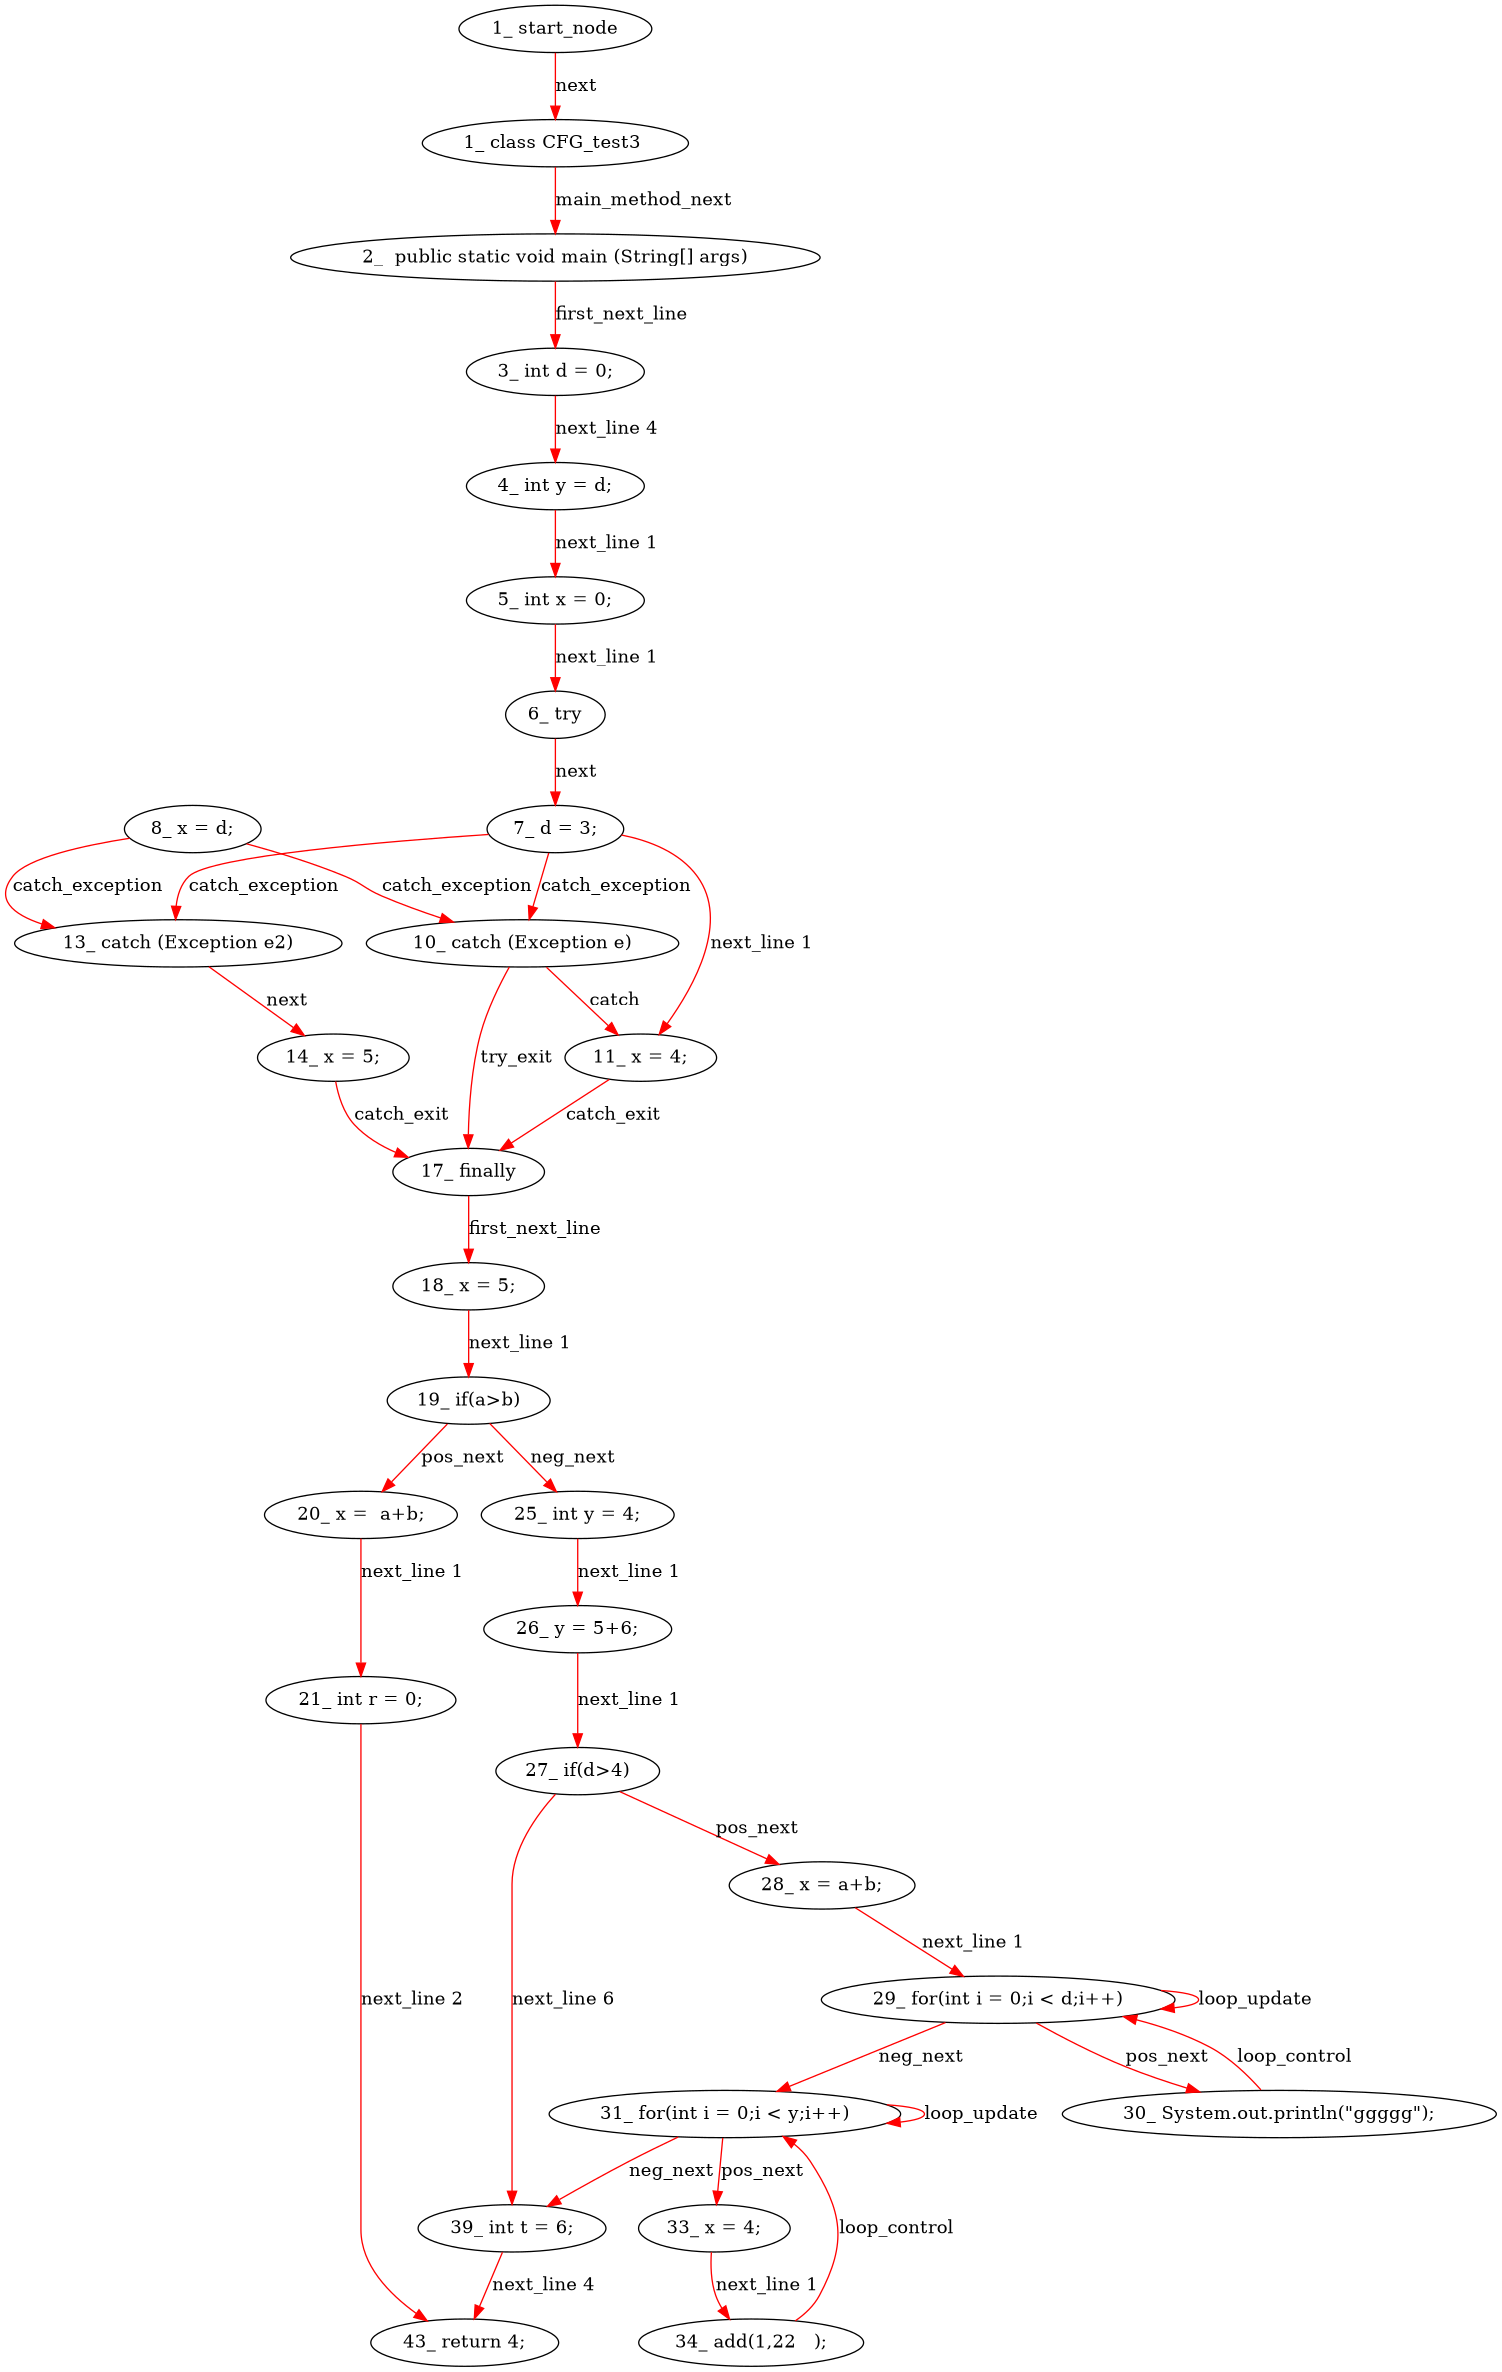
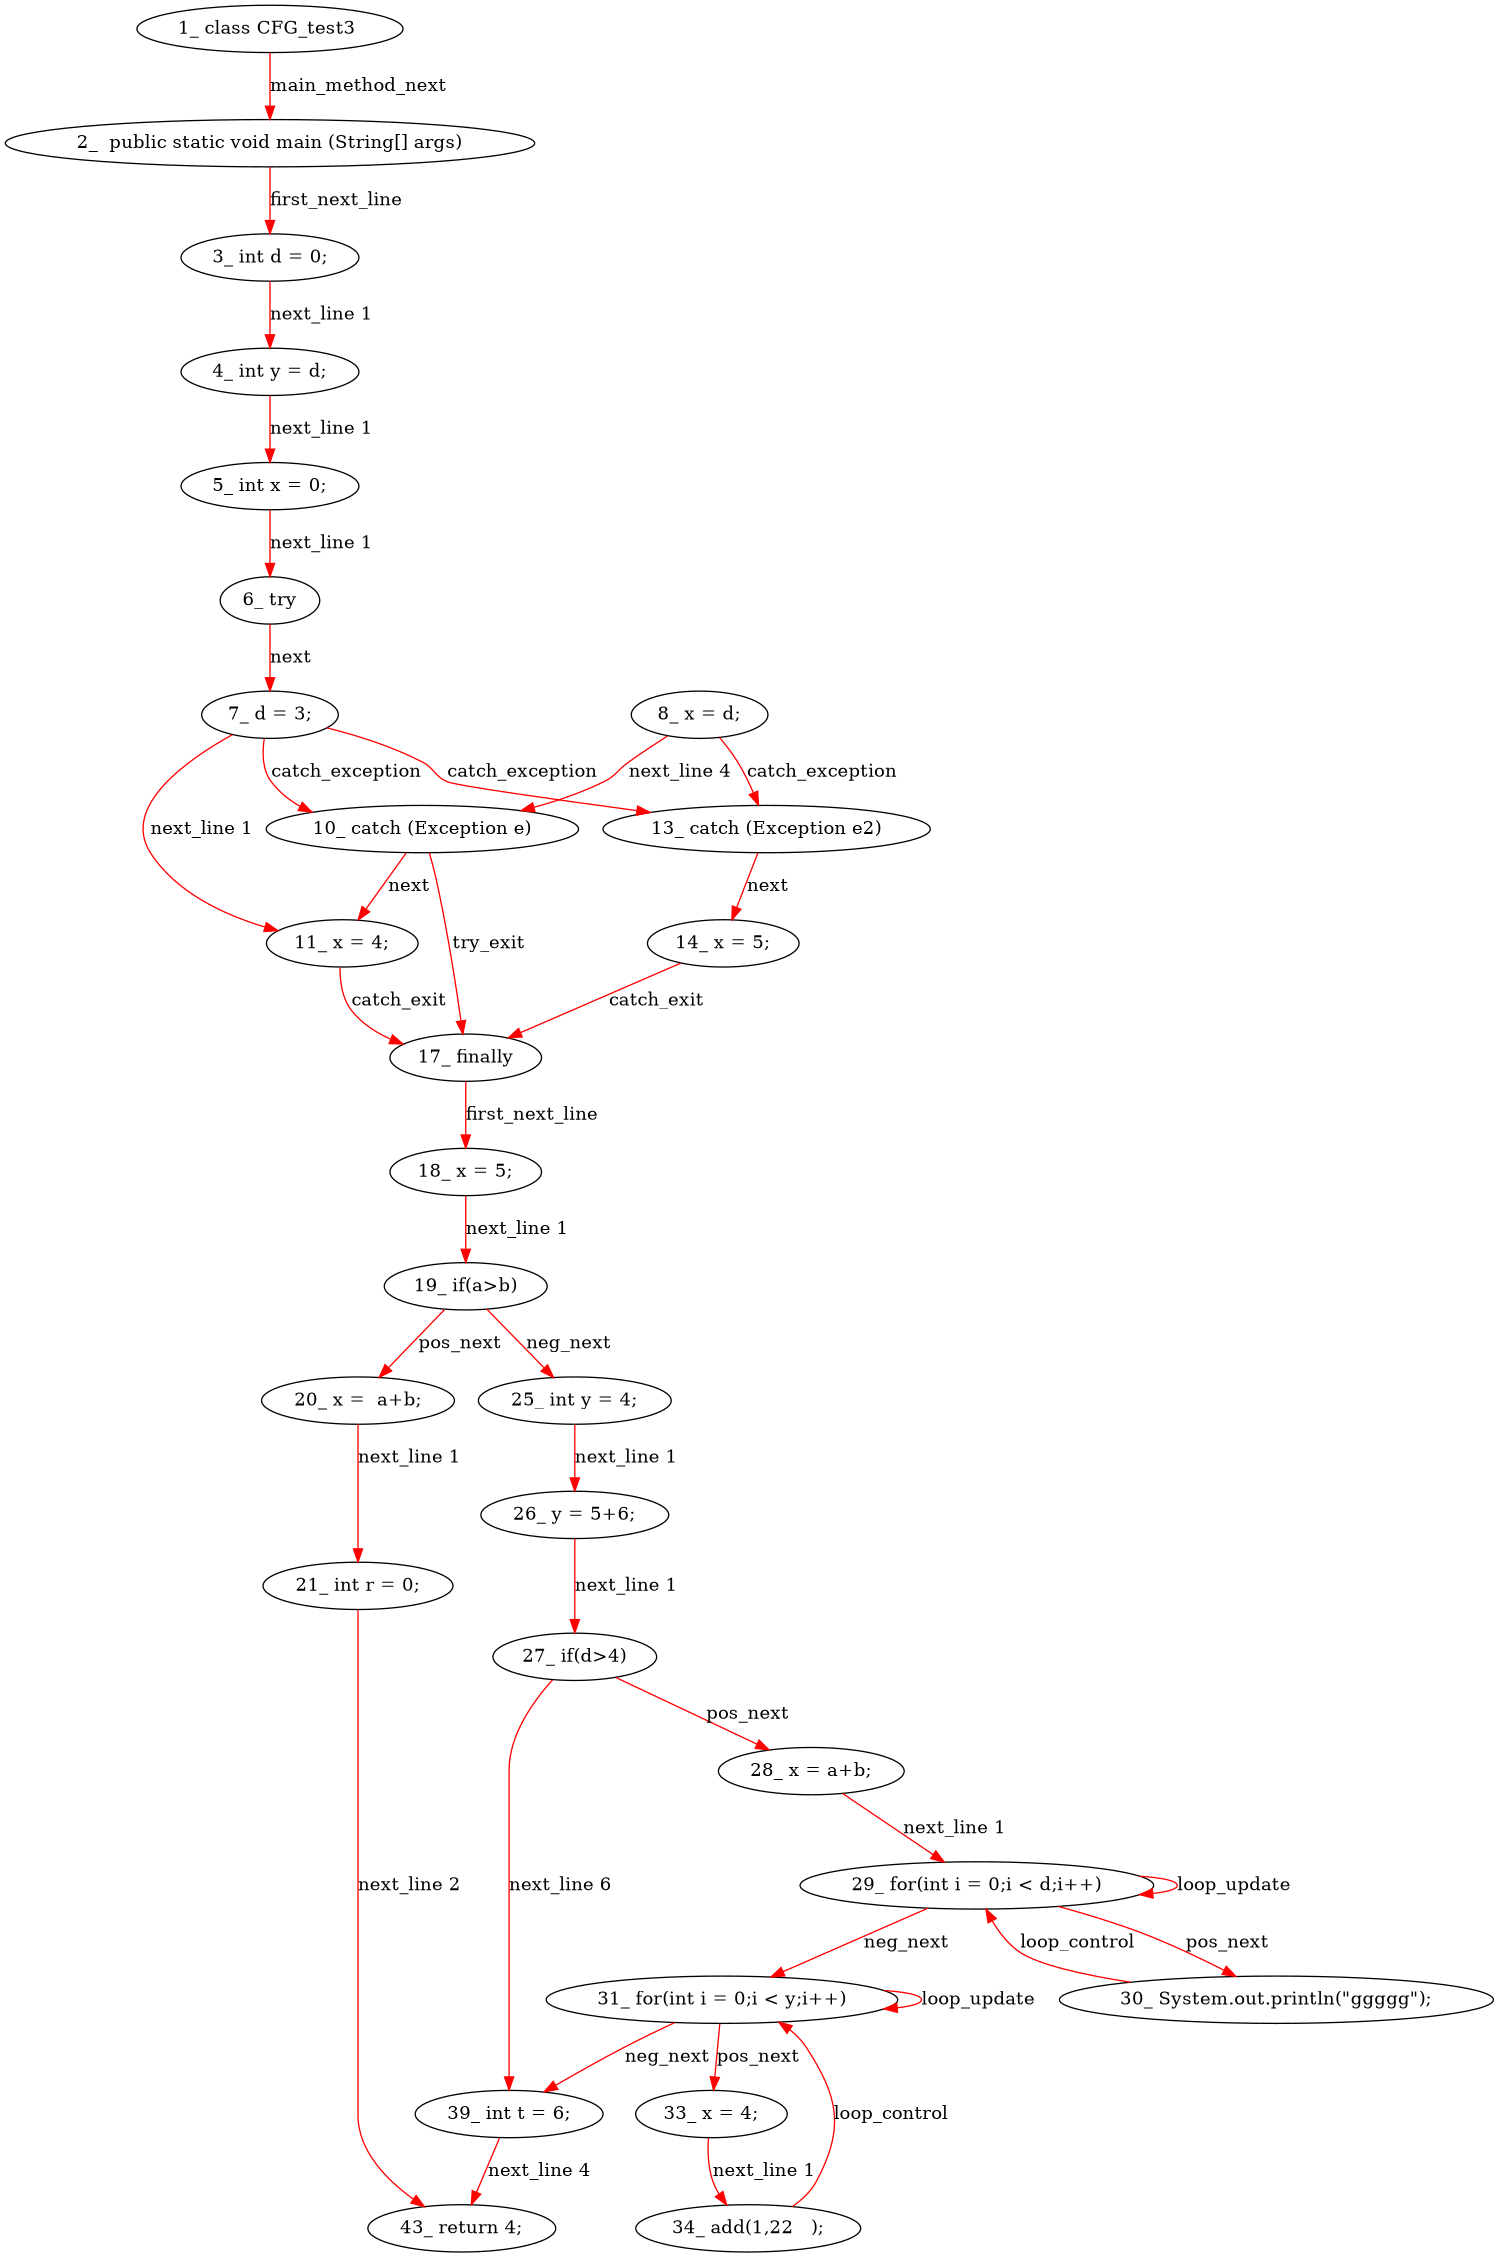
  digraph {
    node [type_label=expression_statement]
    edge [color=red controlflow_type="next_line 1" edge_type=CFG_edge]
    n1 [label="1_\ class\ CFG_test3\ " type_label=class_declaration]
    n2 [label="2_\ \ public\ static\ void\ main\ \(String\[\]\ args\)" type_label=method_declaration]
    n3 [label="3_\ int\ d\ =\ 0;"]
    n4 [label="4_\ int\ y\ =\ d;"]
    n5 [label="5_\ int\ x\ =\ 0;"]
    n6 [label="6_\ try" type_label=try]
    n7 [label="7_\ d\ =\ 3;"]
    n8 [label="10_\ catch\ \(Exception\ e\)" type_label=catch]
    n9 [label="13_\ catch\ \(Exception\ e2\)" type_label=catch]
    n10 [label="11_\ x\ =\ 4;"]
    n11 [label="8_\ x\ =\ d;"]
    n12 [label="17_\ finally" type_label=finally]
    n13 [label="14_\ x\ =\ 5;"]
    n14 [label="18_\ x\ =\ 5;"]
    n15 [label="19_\ if\(a>b\)" type_label=if]
    n16 [label="20_\ x\ =\ \ a\+b;"]
    n17 [label="25_\ int\ y\ =\ 4;"]
    n18 [label="21_\ int\ r\ =\ 0;"]
    n19 [label="26_\ y\ =\ 5\+6;"]
    n20 [label="43_\ return\ 4;" type_label=return]
    n21 [label="27_\ if\(d>4\)" type_label=if]
    n22 [label="28_\ x\ =\ a\+b;"]
    n23 [label="39_\ int\ t\ =\ 6;"]
    n24 [label="29_\ for\(int\ i\ =\ 0;i\ <\ d;i\+\+\)" type_label=for]
    n25 [label="30_\ System\.out\.println\(\"ggggg\"\);"]
    n26 [label="31_\ for\(int\ i\ =\ 0;i\ <\ y;i\+\+\)" type_label=for]
    n27 [label="33_\ x\ =\ 4;"]
    n28 [label="34_\ add\(1,22\ \ \ \);"]
-   n29 [label="1_\ start_node" type_label=start]
    n1 -> n2 [controlflow_type=main_method_next label=main_method_next]
    n2 -> n3 [controlflow_type=first_next_line label=first_next_line]
-   n3 -> n4 [label="next_line 4"]
+   n3 -> n4 [label="next_line 1"]
    n4 -> n5 [label="next_line 1"]
    n5 -> n6 [label="next_line 1"]
    n6 -> n7 [controlflow_type=next label=next]
    n7 -> n8 [controlflow_type=catch_exception label=catch_exception]
    n7 -> n9 [controlflow_type=catch_exception label=catch_exception]
    n7 -> n10 [label="next_line 1"]
-   n8 -> n10 [controlflow_type=next label=catch]
+   n8 -> n10 [controlflow_type=next label=next]
    n8 -> n12 [controlflow_type=try_exit label=try_exit]
    n9 -> n13 [controlflow_type=next label=next]
    n10 -> n12 [controlflow_type=catch_exit label=catch_exit]
-   n11 -> n8 [controlflow_type=catch_exception label=catch_exception]
+   n11 -> n8 [controlflow_type=catch_exception label="next_line 4"]
    n11 -> n9 [controlflow_type=catch_exception label=catch_exception]
    n12 -> n14 [controlflow_type=first_next_line label=first_next_line]
    n13 -> n12 [controlflow_type=catch_exit label=catch_exit]
    n14 -> n15 [label="next_line 1"]
    n15 -> n16 [controlflow_type=pos_next label=pos_next]
    n15 -> n17 [controlflow_type=neg_next label=neg_next]
    n16 -> n18 [label="next_line 1"]
    n17 -> n19 [label="next_line 1"]
    n18 -> n20 [controlflow_type="next_line 2" label="next_line 2"]
    n19 -> n21 [label="next_line 1"]
    n21 -> n22 [controlflow_type=pos_next label=pos_next]
    n21 -> n23 [controlflow_type="next_line 6" label="next_line 6"]
    n22 -> n24 [label="next_line 1"]
    n23 -> n20 [controlflow_type="next_line 4" label="next_line 4"]
    n24 -> n24 [controlflow_type=loop_update label=loop_update]
    n24 -> n25 [controlflow_type=pos_next label=pos_next]
    n24 -> n26 [controlflow_type=neg_next label=neg_next]
    n25 -> n24 [controlflow_type=loop_control label=loop_control]
    n26 -> n23 [controlflow_type=neg_next label=neg_next]
    n26 -> n26 [controlflow_type=loop_update label=loop_update]
    n26 -> n27 [controlflow_type=pos_next label=pos_next]
    n27 -> n28 [label="next_line 1"]
    n28 -> n26 [controlflow_type=loop_control label=loop_control]
-   n29 -> n1 [controlflow_type=next label=next]
  }
